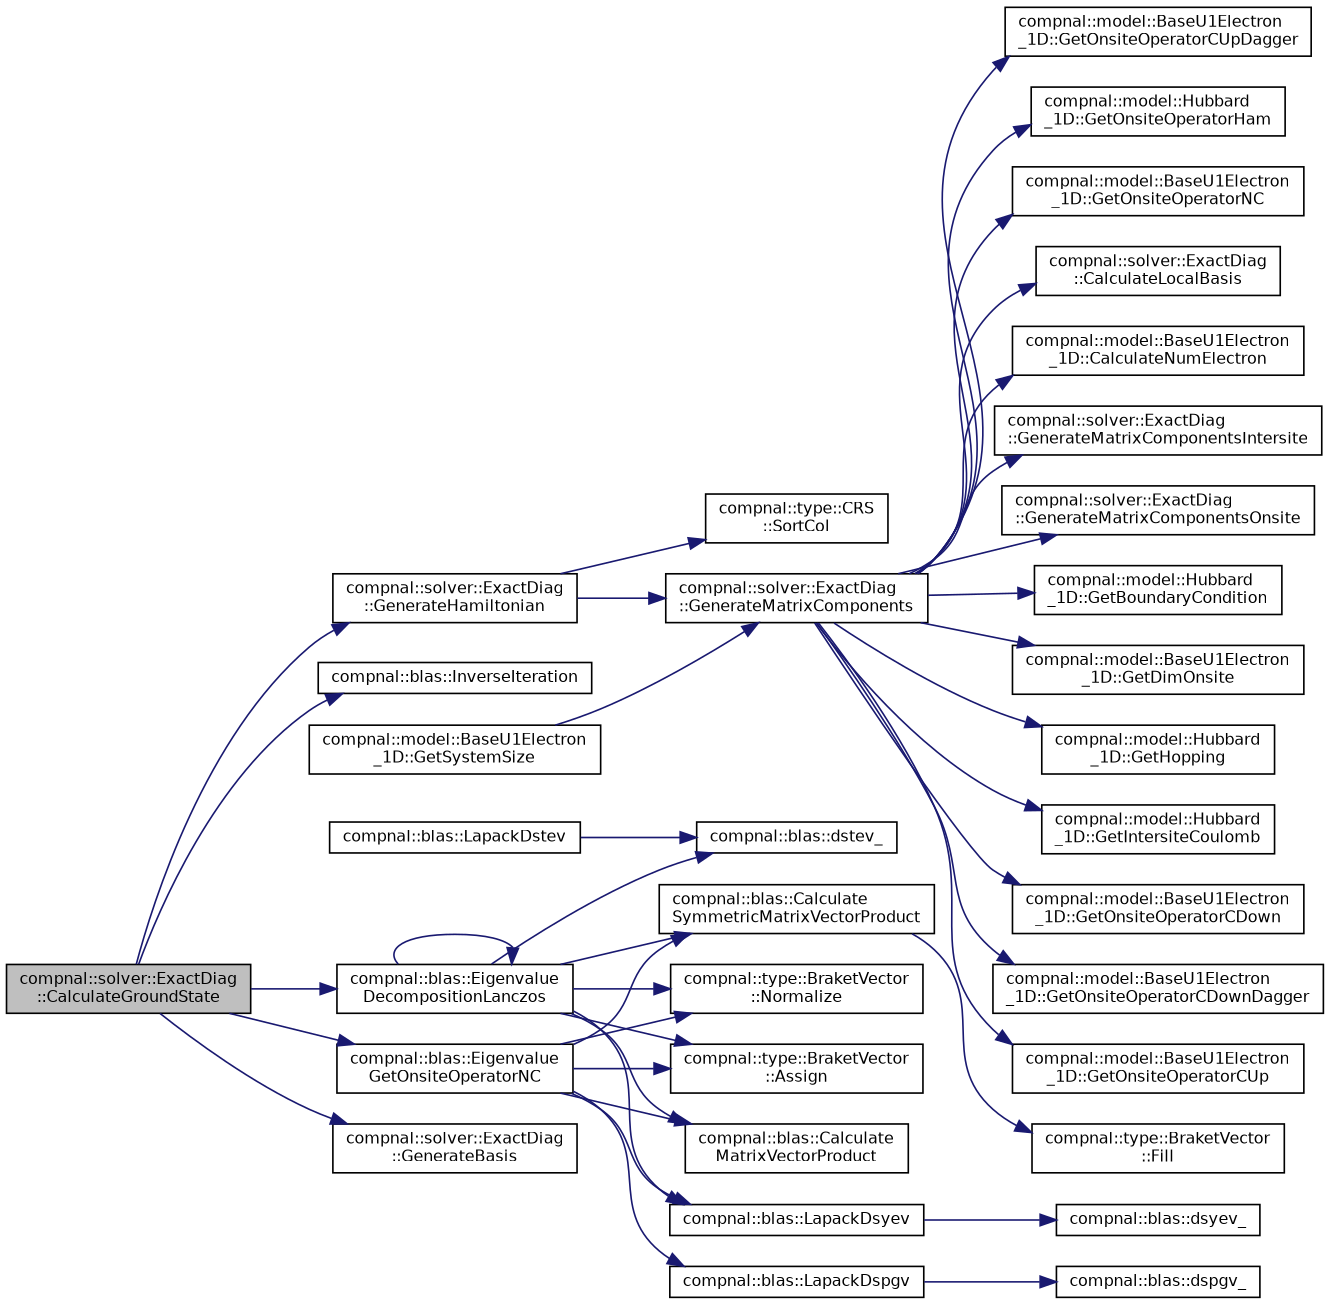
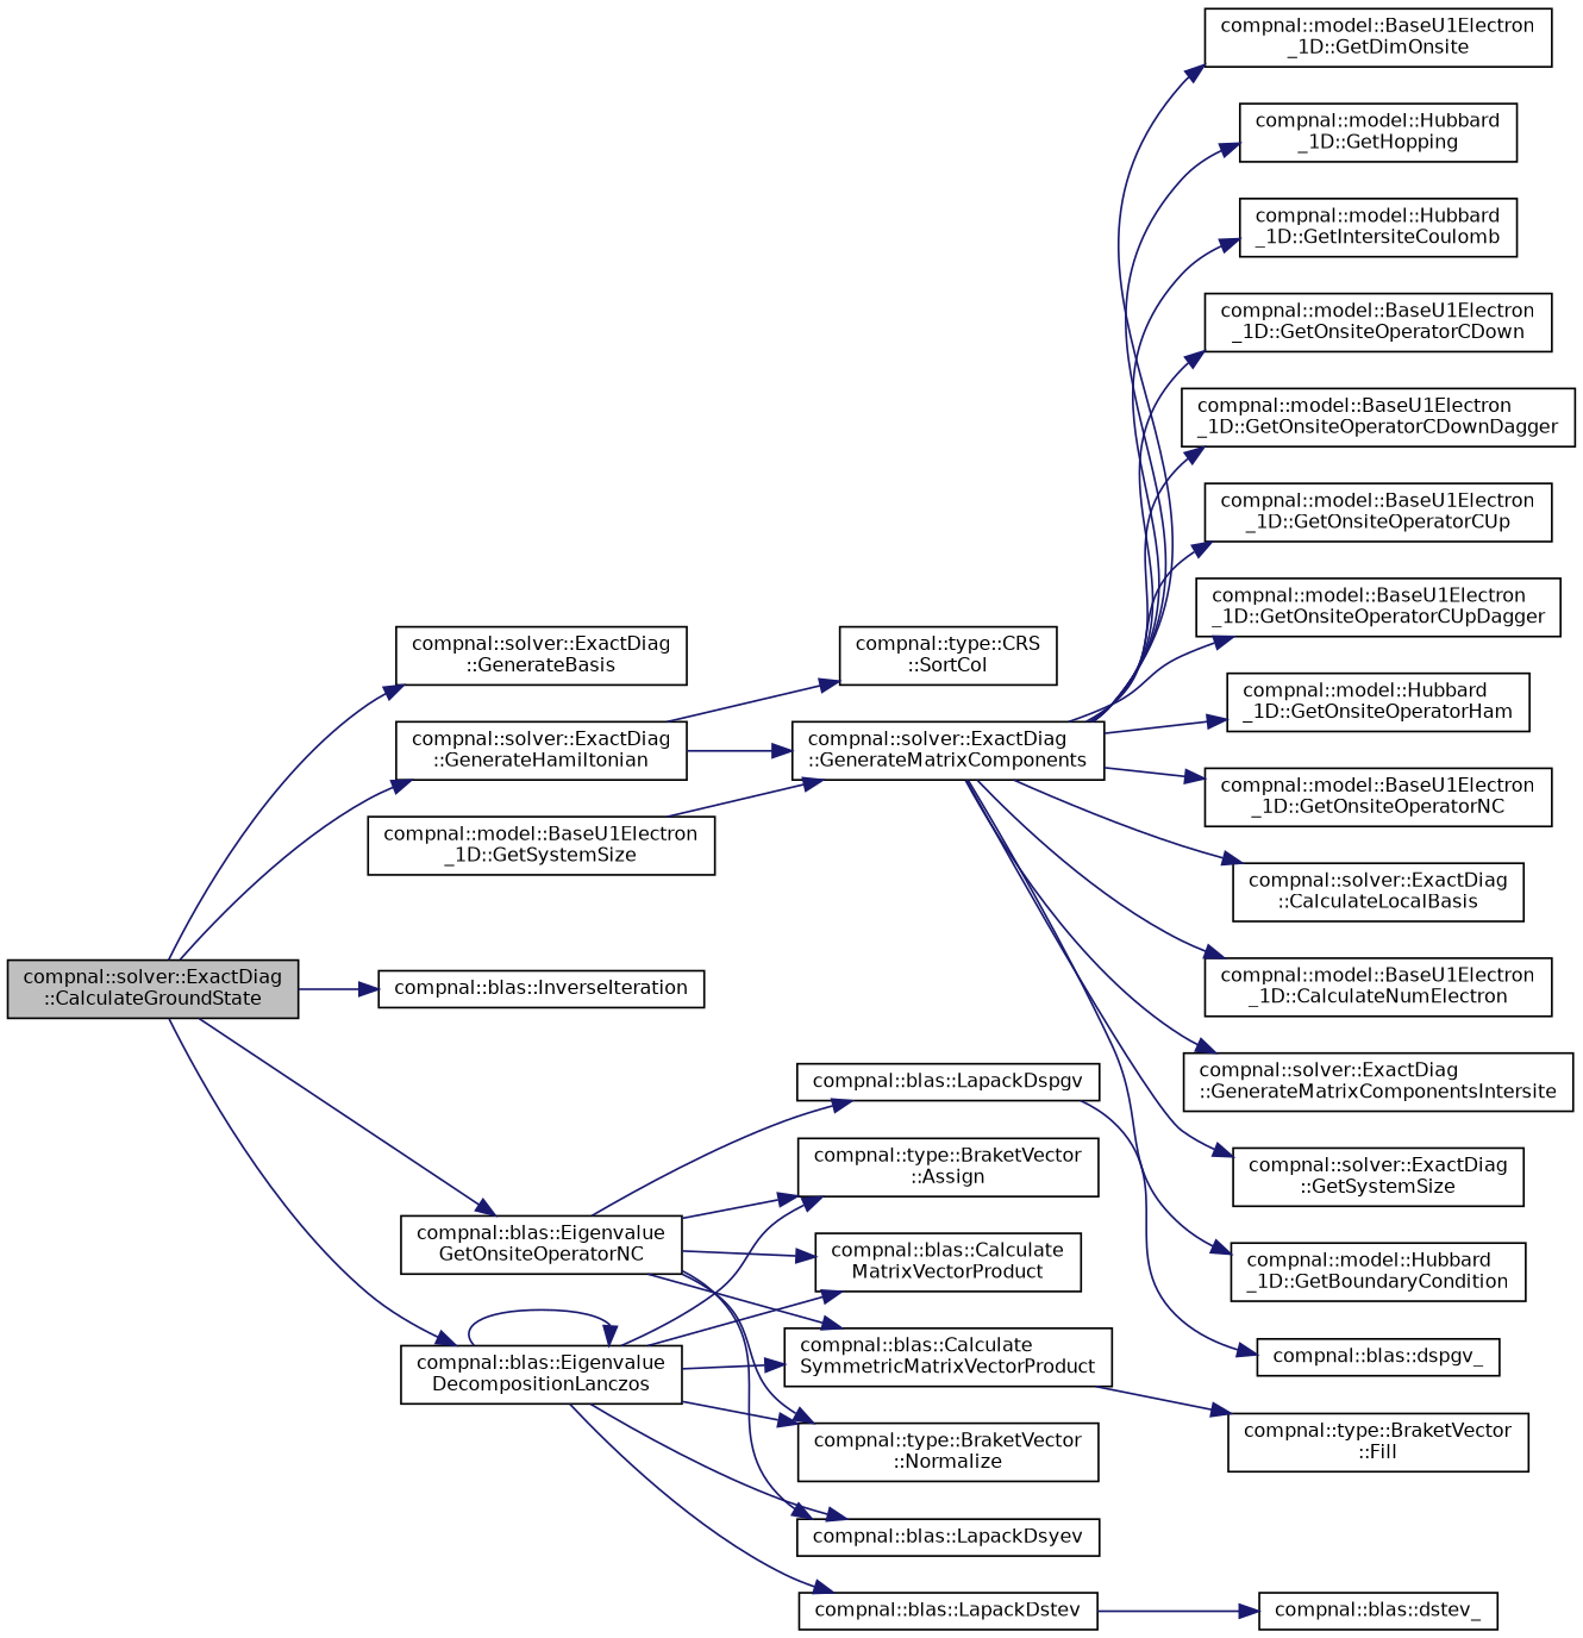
  digraph {
    rankdir=LR
    node [color=black fillcolor=white fontname=Helvetica fontsize=10 shape=record style=filled]
    edge [color=midnightblue fontname=Helvetica fontsize=10 labelfontname=Helvetica labelfontsize=10 style=solid]
    n1 [fillcolor=grey75 fontcolor=black height=0.2 label="compnal::solver::ExactDiag\l::CalculateGroundState" width=0.4]
    n2 [height=0.2 label="compnal::blas::Eigenvalue\lDecompositionLanczos" width=0.4]
    n3 [height=0.2 label="compnal::blas::Eigenvalue\lGetOnsiteOperatorNC" width=0.4]
    n4 [height=0.2 label="compnal::solver::ExactDiag\l::GenerateBasis" width=0.4]
    n5 [height=0.2 label="compnal::solver::ExactDiag\l::GenerateHamiltonian" width=0.4]
    n6 [height=0.2 label="compnal::blas::InverseIteration" width=0.4]
    n7 [height=0.2 label="compnal::type::BraketVector\l::Assign" width=0.4]
    n8 [height=0.2 label="compnal::blas::Calculate\lMatrixVectorProduct" width=0.4]
    n9 [height=0.2 label="compnal::blas::Calculate\lSymmetricMatrixVectorProduct" width=0.4]
    n10 [height=0.2 label="compnal::blas::LapackDstev" width=0.4]
    n11 [height=0.2 label="compnal::blas::LapackDsyev" width=0.4]
    n12 [height=0.2 label="compnal::type::BraketVector\l::Normalize" width=0.4]
    n13 [height=0.2 label="compnal::blas::LapackDspgv" width=0.4]
    n14 [height=0.2 label="compnal::solver::ExactDiag\l::GenerateMatrixComponents" width=0.4]
    n15 [height=0.2 label="compnal::type::CRS\l::SortCol" width=0.4]
    n16 [height=0.2 label="compnal::type::BraketVector\l::Fill" width=0.4]
    n17 [height=0.2 label="compnal::blas::dstev_" width=0.4]
-   n18 [height=0.2 label="compnal::blas::dsyev_" width=0.4]
    n19 [height=0.2 label="compnal::blas::dspgv_" width=0.4]
    n20 [height=0.2 label="compnal::solver::ExactDiag\l::CalculateLocalBasis" width=0.4]
    n21 [height=0.2 label="compnal::model::BaseU1Electron\l_1D::CalculateNumElectron" width=0.4]
    n22 [height=0.2 label="compnal::solver::ExactDiag\l::GenerateMatrixComponentsIntersite" width=0.4]
-   n23 [height=0.2 label="compnal::solver::ExactDiag\l::GenerateMatrixComponentsOnsite" width=0.4]
+   n23 [height=0.2 label="compnal::solver::ExactDiag\l::GetSystemSize" width=0.4]
    n24 [height=0.2 label="compnal::model::Hubbard\l_1D::GetBoundaryCondition" width=0.4]
    n25 [height=0.2 label="compnal::model::BaseU1Electron\l_1D::GetDimOnsite" width=0.4]
    n26 [height=0.2 label="compnal::model::Hubbard\l_1D::GetHopping" width=0.4]
    n27 [height=0.2 label="compnal::model::Hubbard\l_1D::GetIntersiteCoulomb" width=0.4]
    n28 [height=0.2 label="compnal::model::BaseU1Electron\l_1D::GetOnsiteOperatorCDown" width=0.4]
    n29 [height=0.2 label="compnal::model::BaseU1Electron\l_1D::GetOnsiteOperatorCDownDagger" width=0.4]
    n30 [height=0.2 label="compnal::model::BaseU1Electron\l_1D::GetOnsiteOperatorCUp" width=0.4]
    n31 [height=0.2 label="compnal::model::BaseU1Electron\l_1D::GetOnsiteOperatorCUpDagger" width=0.4]
    n32 [height=0.2 label="compnal::model::Hubbard\l_1D::GetOnsiteOperatorHam" width=0.4]
    n33 [height=0.2 label="compnal::model::BaseU1Electron\l_1D::GetOnsiteOperatorNC" width=0.4]
    n34 [height=0.2 label="compnal::model::BaseU1Electron\l_1D::GetSystemSize" width=0.4]
    n1 -> n2
    n1 -> n3
    n1 -> n4
    n1 -> n5
    n1 -> n6
    n2 -> n2
    n2 -> n7
    n2 -> n8
    n2 -> n9
-   n2 -> n17
+   n2 -> n10
    n2 -> n11
    n2 -> n12
    n3 -> n7
    n3 -> n8
    n3 -> n9
    n3 -> n11
    n3 -> n12
    n3 -> n13
    n5 -> n14
    n5 -> n15
    n9 -> n16
    n10 -> n17
-   n11 -> n18
    n13 -> n19
    n14 -> n20
    n14 -> n21
    n14 -> n22
    n14 -> n23
    n14 -> n24
    n14 -> n25
    n14 -> n26
    n14 -> n27
    n14 -> n28
    n14 -> n29
    n14 -> n30
    n14 -> n31
    n14 -> n32
    n14 -> n33
    n34 -> n14
  }
